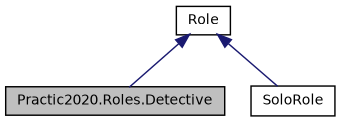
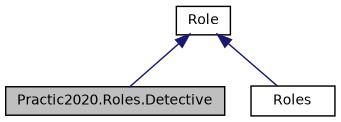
  digraph {
    node [color=black fillcolor=white fontname=Helvetica fontsize=10 shape=record style=filled]
    edge [color=midnightblue dir=back fontname=Helvetica fontsize=10 labelfontname=Helvetica labelfontsize=10 style=solid]
    n1 [fillcolor=grey75 fontcolor=black height=0.2 label="Practic2020.Roles.Detective" width=0.4]
-   n2 [height=0.2 label=SoloRole width=0.4]
+   n2 [height=0.2 label=Roles width=0.4]
    n3 [height=0.2 label=Role width=0.4]
    n3 -> n1
    n3 -> n2
  }
